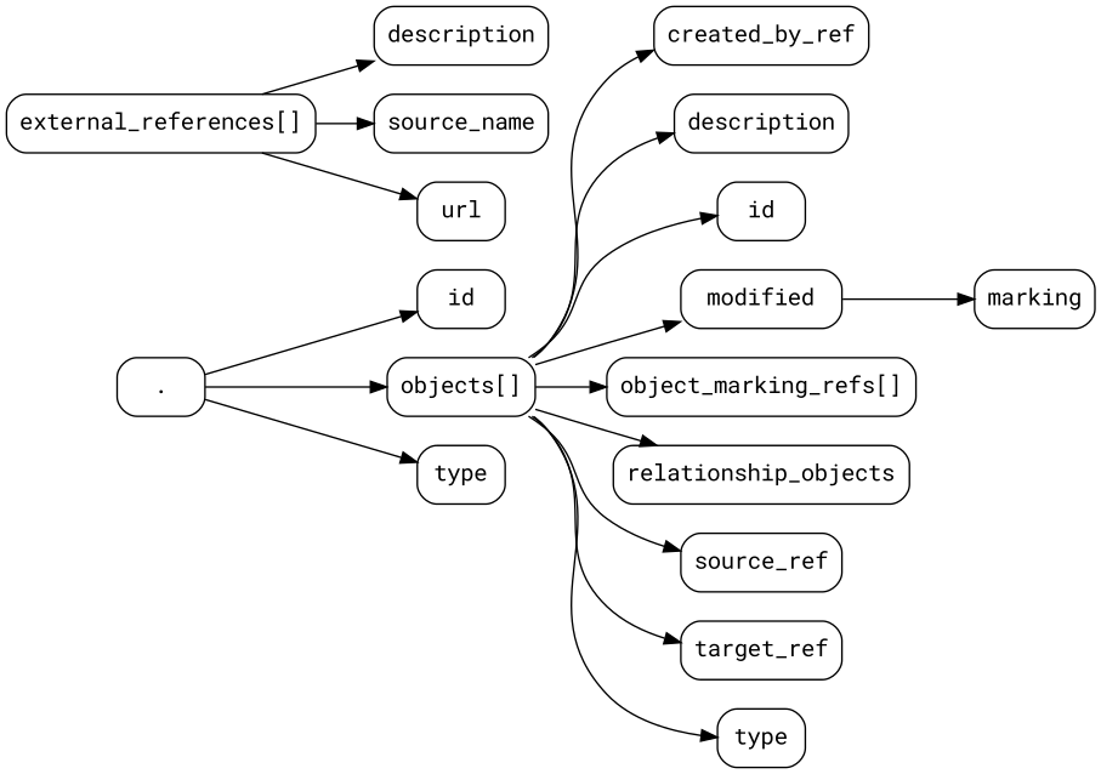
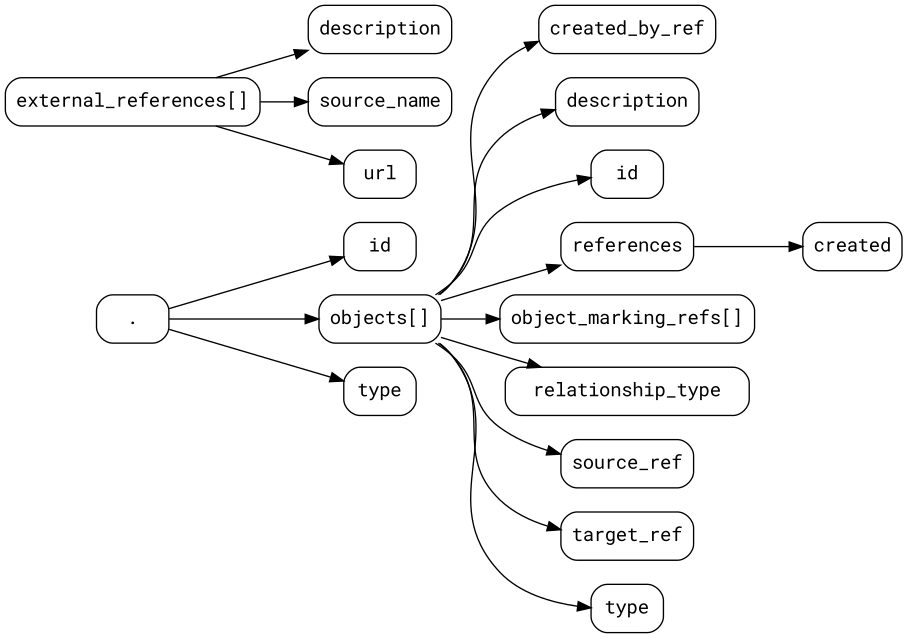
  strict digraph {
    fontname="Roboto Mono"
    rankdir=LR
    node [fontname="Roboto Mono" shape=box style=rounded]
    edge [fontname="Roboto Mono"]
    "."
    id
    "objects[]"
    type
    n5 [label=created_by_ref]
    n6 [label=description]
    n7 [label=id]
-   n8 [label=modified]
+   n8 [label=references]
    n9 [label="object_marking_refs[]"]
-   n10 [label=relationship_objects]
+   n10 [label=relationship_type]
    n11 [label=source_ref]
    n12 [label=target_ref]
    n13 [label=type]
-   n14 [label=marking]
+   n14 [label=created]
    n15 [label="external_references[]"]
    n16 [label=description]
    n17 [label=source_name]
    n18 [label=url]
    "." -> id
    "." -> "objects[]"
    "." -> type
    "objects[]" -> n5
    "objects[]" -> n6
    "objects[]" -> n7
    "objects[]" -> n8
    "objects[]" -> n9
    "objects[]" -> n10
    "objects[]" -> n11
    "objects[]" -> n12
    "objects[]" -> n13
    n8 -> n14
    n15 -> n16
    n15 -> n17
    n15 -> n18
  }
